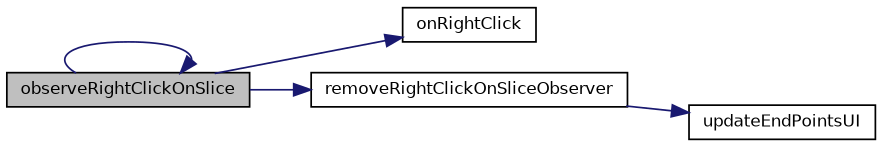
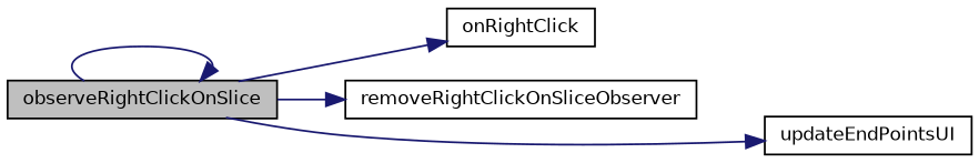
  digraph {
    rankdir=LR
    node [color=black fontname=Helvetica fontsize=10 shape=record]
    edge [color=midnightblue fontname=Helvetica fontsize=10 labelfontname=Helvetica labelfontsize=10 style=solid]
    n1 [fillcolor=grey75 fontcolor=black height=0.2 label=observeRightClickOnSlice style=filled width=0.4]
    n2 [height=0.2 label=onRightClick width=0.4]
    n3 [height=0.2 label=removeRightClickOnSliceObserver width=0.4]
    n4 [height=0.2 label=updateEndPointsUI width=0.4]
    n1 -> n1
    n1 -> n2
    n1 -> n3
-   n3 -> n4
+   n1 -> n4
  }
